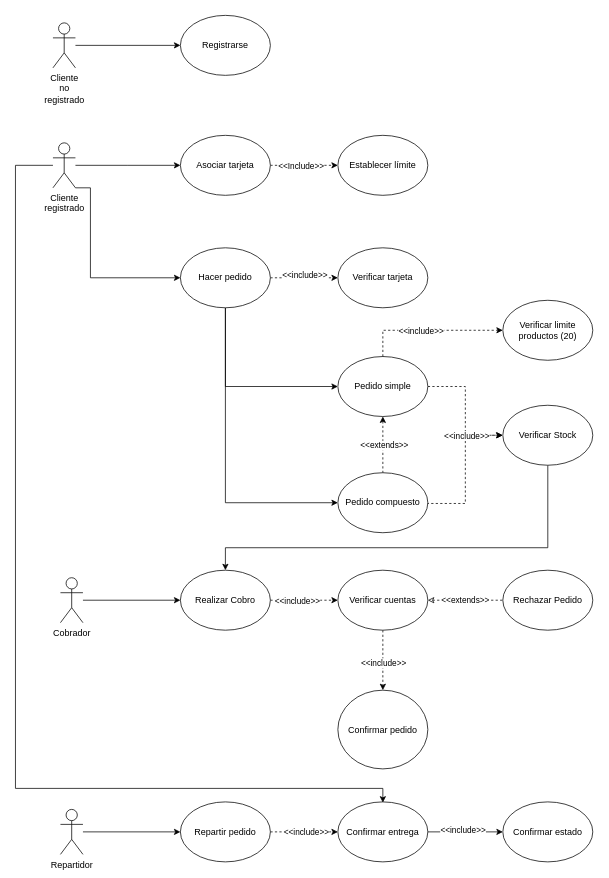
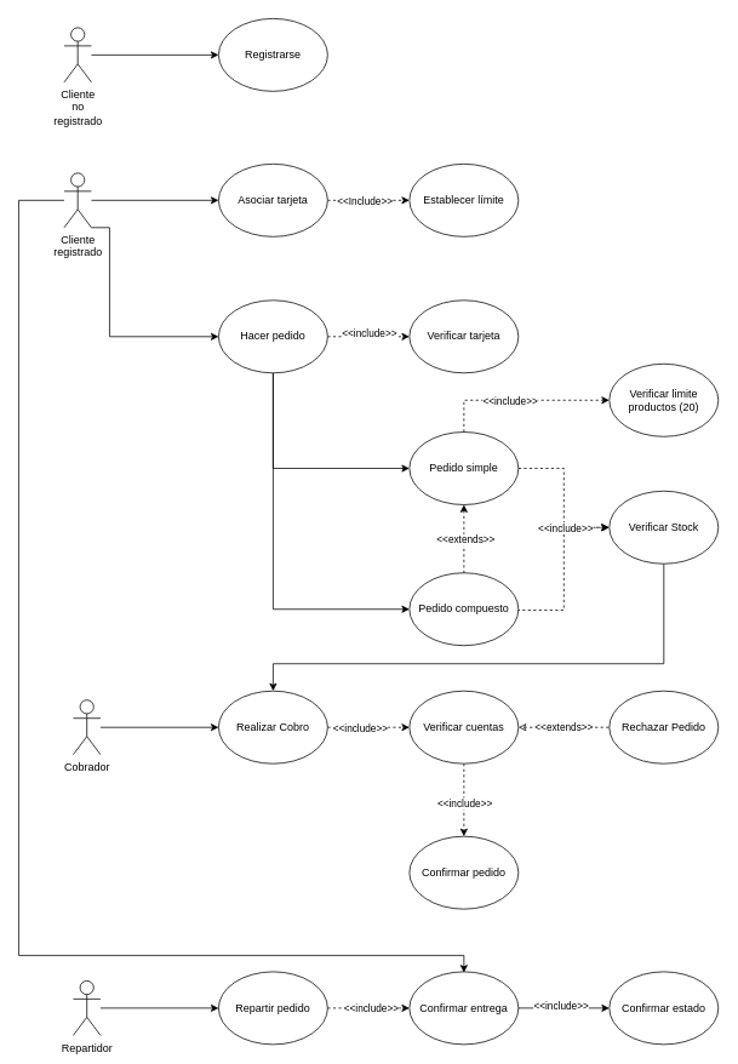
  <mxCell id="0" />
  <mxCell id="1" parent="0" />
  <mxCell id="2" style="edgeStyle=orthogonalEdgeStyle;rounded=0;orthogonalLoop=1;jettySize=auto;html=1;" edge="1" parent="1" source="5"><mxGeometry relative="1" as="geometry"><mxPoint x="240" y="220" as="targetPoint" /></mxGeometry></mxCell>
  <mxCell id="3" style="edgeStyle=orthogonalEdgeStyle;rounded=0;orthogonalLoop=1;jettySize=auto;html=1;exitX=1;exitY=1;exitDx=0;exitDy=0;exitPerimeter=0;entryX=0;entryY=0.5;entryDx=0;entryDy=0;" edge="1" parent="1" source="5" target="19"><mxGeometry relative="1" as="geometry"><Array as="points"><mxPoint x="120" y="250" /><mxPoint x="120" y="370" /></Array></mxGeometry></mxCell>
  <mxCell id="4" style="edgeStyle=orthogonalEdgeStyle;rounded=0;orthogonalLoop=1;jettySize=auto;html=1;" edge="1" parent="1" source="5"><mxGeometry relative="1" as="geometry"><mxPoint x="510" y="1070" as="targetPoint" /><Array as="points"><mxPoint x="20" y="220" /><mxPoint x="20" y="1051" /></Array></mxGeometry></mxCell>
  <mxCell id="5" value="&lt;div&gt;Cliente&lt;/div&gt;&lt;div&gt;registrado&lt;/div&gt;&lt;div&gt;&lt;br&gt;&lt;/div&gt;" style="shape=umlActor;verticalLabelPosition=bottom;verticalAlign=top;html=1;outlineConnect=0;" vertex="1" parent="1"><mxGeometry x="70" y="190" width="30" height="60" as="geometry" /></mxCell>
  <mxCell id="6" style="edgeStyle=orthogonalEdgeStyle;rounded=0;orthogonalLoop=1;jettySize=auto;html=1;entryX=0;entryY=0.5;entryDx=0;entryDy=0;" edge="1" parent="1" source="7" target="32"><mxGeometry relative="1" as="geometry" /></mxCell>
  <mxCell id="7" value="Cobrador&lt;div&gt;&lt;br&gt;&lt;/div&gt;" style="shape=umlActor;verticalLabelPosition=bottom;verticalAlign=top;html=1;outlineConnect=0;" vertex="1" parent="1"><mxGeometry x="80" y="770" width="30" height="60" as="geometry" /></mxCell>
  <mxCell id="8" style="edgeStyle=orthogonalEdgeStyle;rounded=0;orthogonalLoop=1;jettySize=auto;html=1;" edge="1" parent="1" source="9" target="10"><mxGeometry relative="1" as="geometry" /></mxCell>
  <mxCell id="9" value="&lt;div&gt;Cliente&lt;/div&gt;&lt;div&gt;no&lt;/div&gt;&lt;div&gt;registrado&lt;/div&gt;&lt;div&gt;&lt;br&gt;&lt;/div&gt;" style="shape=umlActor;verticalLabelPosition=bottom;verticalAlign=top;html=1;outlineConnect=0;" vertex="1" parent="1"><mxGeometry x="70" y="30" width="30" height="60" as="geometry" /></mxCell>
  <mxCell id="10" value="Registrarse" style="ellipse;whiteSpace=wrap;html=1;" vertex="1" parent="1"><mxGeometry x="240" y="20" width="120" height="80" as="geometry" /></mxCell>
  <mxCell id="11" style="edgeStyle=orthogonalEdgeStyle;rounded=0;orthogonalLoop=1;jettySize=auto;html=1;dashed=1;" edge="1" parent="1" source="13"><mxGeometry relative="1" as="geometry"><mxPoint x="450" y="220" as="targetPoint" /></mxGeometry></mxCell>
  <mxCell id="12" value="&amp;lt;&amp;lt;Include&amp;gt;&amp;gt;" style="edgeLabel;html=1;align=center;verticalAlign=middle;resizable=0;points=[];" vertex="1" connectable="0" parent="11"><mxGeometry x="-0.111" relative="1" as="geometry"><mxPoint as="offset" /></mxGeometry></mxCell>
  <mxCell id="13" value="Asociar tarjeta" style="ellipse;whiteSpace=wrap;html=1;" vertex="1" parent="1"><mxGeometry x="240" y="180" width="120" height="80" as="geometry" /></mxCell>
  <mxCell id="14" value="Establecer límite" style="ellipse;whiteSpace=wrap;html=1;" vertex="1" parent="1"><mxGeometry x="450" y="180" width="120" height="80" as="geometry" /></mxCell>
  <mxCell id="15" style="edgeStyle=orthogonalEdgeStyle;rounded=0;orthogonalLoop=1;jettySize=auto;html=1;dashed=1;" edge="1" parent="1" source="19" target="20"><mxGeometry relative="1" as="geometry" /></mxCell>
  <mxCell id="16" value="&amp;lt;&amp;lt;include&amp;gt;&amp;gt;" style="edgeLabel;html=1;align=center;verticalAlign=middle;resizable=0;points=[];" vertex="1" connectable="0" parent="15"><mxGeometry y="4" relative="1" as="geometry"><mxPoint as="offset" /></mxGeometry></mxCell>
  <mxCell id="17" style="edgeStyle=orthogonalEdgeStyle;rounded=0;orthogonalLoop=1;jettySize=auto;html=1;exitX=0.5;exitY=1;exitDx=0;exitDy=0;entryX=0;entryY=0.5;entryDx=0;entryDy=0;" edge="1" parent="1" source="19" target="24"><mxGeometry relative="1" as="geometry" /></mxCell>
  <mxCell id="18" style="edgeStyle=orthogonalEdgeStyle;rounded=0;orthogonalLoop=1;jettySize=auto;html=1;exitX=0.5;exitY=1;exitDx=0;exitDy=0;entryX=0;entryY=0.5;entryDx=0;entryDy=0;" edge="1" parent="1" source="19" target="27"><mxGeometry relative="1" as="geometry" /></mxCell>
  <mxCell id="19" value="Hacer pedido" style="ellipse;whiteSpace=wrap;html=1;" vertex="1" parent="1"><mxGeometry x="240" y="330" width="120" height="80" as="geometry" /></mxCell>
  <mxCell id="20" value="Verificar tarjeta" style="ellipse;whiteSpace=wrap;html=1;" vertex="1" parent="1"><mxGeometry x="450" y="330" width="120" height="80" as="geometry" /></mxCell>
  <mxCell id="21" style="edgeStyle=orthogonalEdgeStyle;rounded=0;orthogonalLoop=1;jettySize=auto;html=1;entryX=0.5;entryY=0;entryDx=0;entryDy=0;dashed=1;endArrow=none;startFill=1;endFill=1;startArrow=classic;" edge="1" parent="1" source="24" target="27"><mxGeometry relative="1" as="geometry" /></mxCell>
  <mxCell id="22" value="&amp;lt;&amp;lt;extends&amp;gt;&amp;gt;" style="edgeLabel;html=1;align=center;verticalAlign=middle;resizable=0;points=[];" vertex="1" connectable="0" parent="21"><mxGeometry x="0.013" y="1" relative="1" as="geometry"><mxPoint as="offset" /></mxGeometry></mxCell>
  <mxCell id="23" style="edgeStyle=orthogonalEdgeStyle;rounded=0;orthogonalLoop=1;jettySize=auto;html=1;exitX=1;exitY=0.5;exitDx=0;exitDy=0;entryX=0;entryY=0.5;entryDx=0;entryDy=0;dashed=1;" edge="1" parent="1" source="24" target="29"><mxGeometry relative="1" as="geometry" /></mxCell>
  <mxCell id="24" value="Pedido simple" style="ellipse;whiteSpace=wrap;html=1;" vertex="1" parent="1"><mxGeometry x="450" y="475" width="120" height="80" as="geometry" /></mxCell>
  <mxCell id="25" style="edgeStyle=orthogonalEdgeStyle;rounded=0;orthogonalLoop=1;jettySize=auto;html=1;exitX=1;exitY=0.5;exitDx=0;exitDy=0;dashed=1;" edge="1" parent="1"><mxGeometry relative="1" as="geometry"><mxPoint x="669.5" y="580" as="targetPoint" /><mxPoint x="569.5" y="670" as="sourcePoint" /><Array as="points"><mxPoint x="570" y="671" /><mxPoint x="620" y="671" /><mxPoint x="620" y="580" /></Array></mxGeometry></mxCell>
  <mxCell id="26" value="&amp;lt;&amp;lt;include&amp;gt;&amp;gt;" style="edgeLabel;html=1;align=center;verticalAlign=middle;resizable=0;points=[];" vertex="1" connectable="0" parent="25"><mxGeometry x="0.477" relative="1" as="geometry"><mxPoint x="1" as="offset" /></mxGeometry></mxCell>
  <mxCell id="27" value="Pedido compuesto" style="ellipse;whiteSpace=wrap;html=1;" vertex="1" parent="1"><mxGeometry x="450" y="630" width="120" height="80" as="geometry" /></mxCell>
  <mxCell id="28" style="edgeStyle=orthogonalEdgeStyle;rounded=0;orthogonalLoop=1;jettySize=auto;html=1;entryX=0.5;entryY=0;entryDx=0;entryDy=0;" edge="1" parent="1" source="29" target="32"><mxGeometry relative="1" as="geometry"><Array as="points"><mxPoint x="730" y="730" /><mxPoint x="300" y="730" /></Array></mxGeometry></mxCell>
  <mxCell id="29" value="Verificar Stock" style="ellipse;whiteSpace=wrap;html=1;" vertex="1" parent="1"><mxGeometry x="670" y="540" width="120" height="80" as="geometry" /></mxCell>
  <mxCell id="30" style="edgeStyle=orthogonalEdgeStyle;rounded=0;orthogonalLoop=1;jettySize=auto;html=1;dashed=1;" edge="1" parent="1" source="32" target="37"><mxGeometry relative="1" as="geometry" /></mxCell>
  <mxCell id="31" value="&amp;lt;&amp;lt;include&amp;gt;&amp;gt;" style="edgeLabel;html=1;align=center;verticalAlign=middle;resizable=0;points=[];" vertex="1" connectable="0" parent="30"><mxGeometry x="-0.222" relative="1" as="geometry"><mxPoint as="offset" /></mxGeometry></mxCell>
  <mxCell id="32" value="Realizar Cobro" style="ellipse;whiteSpace=wrap;html=1;" vertex="1" parent="1"><mxGeometry x="240" y="760" width="120" height="80" as="geometry" /></mxCell>
  <mxCell id="33" style="edgeStyle=orthogonalEdgeStyle;rounded=0;orthogonalLoop=1;jettySize=auto;html=1;dashed=1;startArrow=classic;startFill=0;endArrow=none;" edge="1" parent="1" source="37" target="38"><mxGeometry relative="1" as="geometry" /></mxCell>
  <mxCell id="34" value="&amp;lt;&amp;lt;extends&amp;gt;&amp;gt;" style="edgeLabel;html=1;align=center;verticalAlign=middle;resizable=0;points=[];" vertex="1" connectable="0" parent="33"><mxGeometry x="-0.02" y="1" relative="1" as="geometry"><mxPoint as="offset" /></mxGeometry></mxCell>
  <mxCell id="35" style="edgeStyle=orthogonalEdgeStyle;rounded=0;orthogonalLoop=1;jettySize=auto;html=1;dashed=1;" edge="1" parent="1" source="37" target="39"><mxGeometry relative="1" as="geometry" /></mxCell>
  <mxCell id="36" value="&amp;lt;&amp;lt;include&amp;gt;&amp;gt;" style="edgeLabel;html=1;align=center;verticalAlign=middle;resizable=0;points=[];" vertex="1" connectable="0" parent="35"><mxGeometry x="0.071" relative="1" as="geometry"><mxPoint as="offset" /></mxGeometry></mxCell>
  <mxCell id="37" value="Verificar cuentas" style="ellipse;whiteSpace=wrap;html=1;" vertex="1" parent="1"><mxGeometry x="450" y="760" width="120" height="80" as="geometry" /></mxCell>
  <mxCell id="38" value="Rechazar Pedido" style="ellipse;whiteSpace=wrap;html=1;" vertex="1" parent="1"><mxGeometry x="670" y="760" width="120" height="80" as="geometry" /></mxCell>
- <mxCell id="39" value="Confirmar pedido" style="ellipse;whiteSpace=wrap;html=1;" vertex="1" parent="1"><mxGeometry x="450" y="920" width="120" height="105" as="geometry" /></mxCell>
+ <mxCell id="39" value="Confirmar pedido" style="ellipse;whiteSpace=wrap;html=1;" vertex="1" parent="1"><mxGeometry x="450" y="920" width="120" height="80" as="geometry" /></mxCell>
  <mxCell id="40" style="edgeStyle=orthogonalEdgeStyle;rounded=0;orthogonalLoop=1;jettySize=auto;html=1;entryX=0;entryY=0.5;entryDx=0;entryDy=0;" edge="1" parent="1" source="41" target="44"><mxGeometry relative="1" as="geometry" /></mxCell>
  <mxCell id="41" value="Repartidor" style="shape=umlActor;verticalLabelPosition=bottom;verticalAlign=top;html=1;outlineConnect=0;" vertex="1" parent="1"><mxGeometry x="80" y="1079" width="30" height="60" as="geometry" /></mxCell>
  <mxCell id="42" style="edgeStyle=orthogonalEdgeStyle;rounded=0;orthogonalLoop=1;jettySize=auto;html=1;entryX=0;entryY=0.5;entryDx=0;entryDy=0;dashed=1;" edge="1" parent="1" source="44" target="47"><mxGeometry relative="1" as="geometry" /></mxCell>
  <mxCell id="43" value="&amp;lt;&amp;lt;include&amp;gt;&amp;gt;" style="edgeLabel;html=1;align=center;verticalAlign=middle;resizable=0;points=[];" vertex="1" connectable="0" parent="42"><mxGeometry x="0.051" relative="1" as="geometry"><mxPoint as="offset" /></mxGeometry></mxCell>
  <mxCell id="44" value="Repartir pedido" style="ellipse;whiteSpace=wrap;html=1;" vertex="1" parent="1"><mxGeometry x="240" y="1069" width="120" height="80" as="geometry" /></mxCell>
  <mxCell id="45" style="edgeStyle=orthogonalEdgeStyle;rounded=0;orthogonalLoop=1;jettySize=auto;html=1;entryX=0;entryY=0.5;entryDx=0;entryDy=0;dashed=0;" edge="1" parent="1" source="47" target="48"><mxGeometry relative="1" as="geometry" /></mxCell>
  <mxCell id="46" value="&amp;lt;&amp;lt;include&amp;gt;&amp;gt;" style="edgeLabel;html=1;align=center;verticalAlign=middle;resizable=0;points=[];" vertex="1" connectable="0" parent="45"><mxGeometry x="-0.077" y="3" relative="1" as="geometry"><mxPoint as="offset" /></mxGeometry></mxCell>
  <mxCell id="47" value="Confirmar entrega" style="ellipse;whiteSpace=wrap;html=1;" vertex="1" parent="1"><mxGeometry x="450" y="1069" width="120" height="80" as="geometry" /></mxCell>
  <mxCell id="48" value="Confirmar estado" style="ellipse;whiteSpace=wrap;html=1;" vertex="1" parent="1"><mxGeometry x="670" y="1069" width="120" height="80" as="geometry" /></mxCell>
  <mxCell id="49" value="Verificar limite productos (20)" style="ellipse;whiteSpace=wrap;html=1;" vertex="1" parent="1"><mxGeometry x="670" y="400" width="120" height="80" as="geometry" /></mxCell>
  <mxCell id="50" style="edgeStyle=orthogonalEdgeStyle;rounded=0;orthogonalLoop=1;jettySize=auto;html=1;entryX=0;entryY=0.5;entryDx=0;entryDy=0;dashed=1;" edge="1" parent="1" source="24" target="49"><mxGeometry relative="1" as="geometry"><mxPoint x="700" y="440" as="targetPoint" /><Array as="points"><mxPoint x="510" y="440" /></Array></mxGeometry></mxCell>
  <mxCell id="51" value="&amp;lt;&amp;lt;include&amp;gt;&amp;gt;" style="edgeLabel;html=1;align=center;verticalAlign=middle;resizable=0;points=[];" vertex="1" connectable="0" parent="50"><mxGeometry x="-0.128" y="-1" relative="1" as="geometry"><mxPoint as="offset" /></mxGeometry></mxCell>
